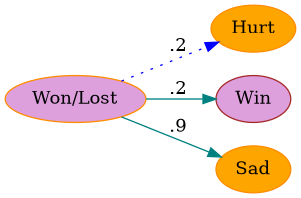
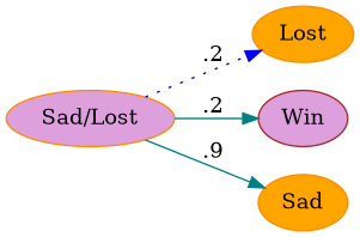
  digraph {
    rankdir=LR
    node [color=darkorange fillcolor=plum style=filled]
    edge [color=teal style=solid]
-   n1 [label="Won/Lost"]
-   n2 [fillcolor=orange label=Hurt]
+   n1 [label="Sad/Lost"]
+   n2 [fillcolor=orange label=Lost]
    n3 [color=brown label=Win]
    n4 [fillcolor=orange label=Sad]
    n1 -> n2 [color=blue label=.2 style=dotted]
    n1 -> n3 [label=.2]
    n1 -> n4 [label=.9]
  }
